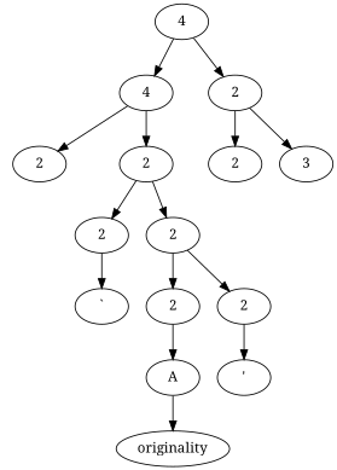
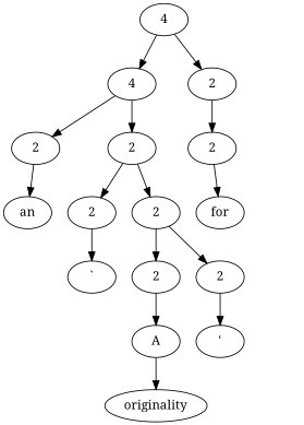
  digraph {
    fontname="Noto Serif"
    node [fontname="Noto Serif"]
    edge [fontname="Noto Serif"]
    n1 [label=4]
    n2 [label=4]
    n3 [label=2]
    n4 [label=2]
    n5 [label=2]
    n6 [label=2]
-   n7 [label=3]
+   n8 [label=an]
    n9 [label=2]
    n10 [label=2]
+   n11 [label=for]
    n12 [label="`"]
    n13 [label=2]
    n14 [label=2]
    n15 [label=originality]
    n16 [label=A]
    n17 [label="'"]
    n1 -> n2
    n1 -> n3
    n2 -> n4
    n2 -> n5
    n3 -> n6
-   n3 -> n7
+   n4 -> n8
    n5 -> n9
    n5 -> n10
+   n6 -> n11
    n9 -> n12
    n10 -> n13
    n10 -> n14
    n13 -> n16
    n14 -> n17
    n16 -> n15
  }
